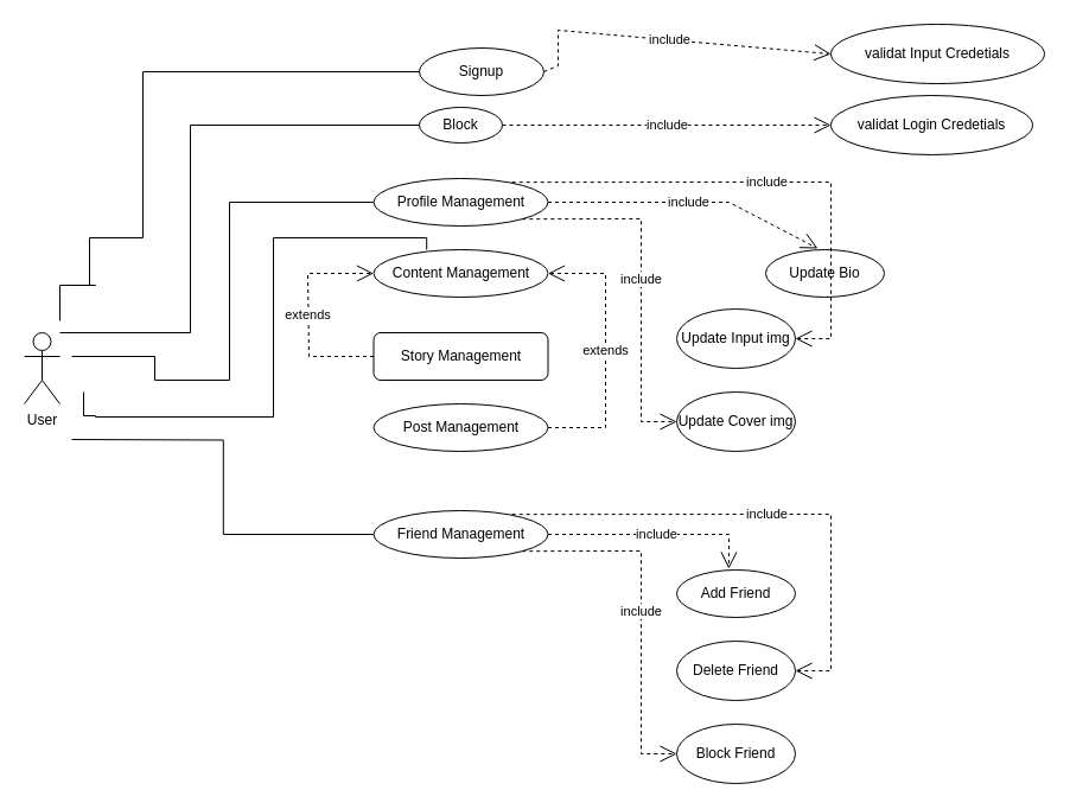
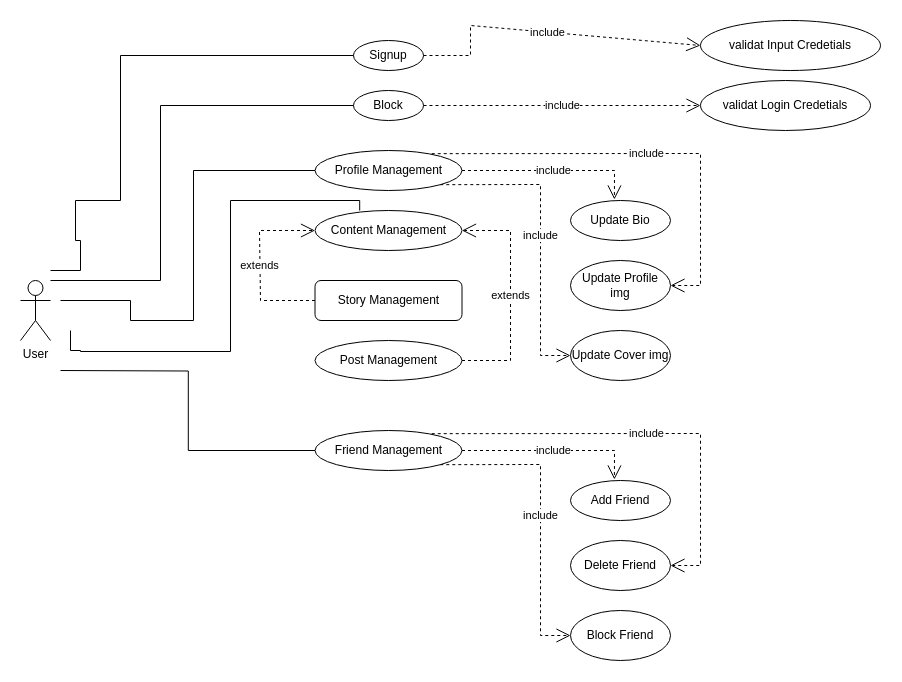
  <mxCell id="0" />
  <mxCell id="1" parent="0" />
  <mxCell id="2" value="User" style="shape=umlActor;verticalLabelPosition=bottom;verticalAlign=top;html=1;" vertex="1" parent="1"><mxGeometry x="20" y="280" width="30" height="60" as="geometry" /></mxCell>
- <mxCell id="3" value="Signup" style="ellipse;whiteSpace=wrap;html=1;" vertex="1" parent="1"><mxGeometry x="353" y="40" width="105" height="40" as="geometry" /></mxCell>
+ <mxCell id="3" value="Signup" style="ellipse;whiteSpace=wrap;html=1;" vertex="1" parent="1"><mxGeometry x="353" y="40" width="70" height="30" as="geometry" /></mxCell>
  <mxCell id="4" value="Block" style="ellipse;whiteSpace=wrap;html=1;" vertex="1" parent="1"><mxGeometry x="353" y="90" width="70" height="30" as="geometry" /></mxCell>
  <mxCell id="5" value="include" style="endArrow=open;endSize=12;dashed=1;html=1;rounded=0;exitX=1;exitY=0.5;exitDx=0;exitDy=0;entryX=0;entryY=0.5;entryDx=0;entryDy=0;" edge="1" parent="1" source="4" target="7"><mxGeometry width="160" relative="1" as="geometry"><mxPoint x="500" y="90" as="sourcePoint" /><mxPoint x="470" y="105" as="targetPoint" /></mxGeometry></mxCell>
  <mxCell id="6" value="Profile Management" style="ellipse;whiteSpace=wrap;html=1;" vertex="1" parent="1"><mxGeometry x="314.5" y="150" width="147" height="40" as="geometry" /></mxCell>
  <mxCell id="7" value="validat Login Credetials" style="ellipse;whiteSpace=wrap;html=1;" vertex="1" parent="1"><mxGeometry x="700" y="80" width="170" height="50" as="geometry" /></mxCell>
  <mxCell id="8" value="Content Management" style="ellipse;whiteSpace=wrap;html=1;" vertex="1" parent="1"><mxGeometry x="314.5" y="210" width="147" height="40" as="geometry" /></mxCell>
  <mxCell id="9" value="Story Management" style="whiteSpace=wrap;html=1;rounded=1;" vertex="1" parent="1"><mxGeometry x="314.5" y="280" width="147" height="40" as="geometry" /></mxCell>
  <mxCell id="10" value="Post Management" style="ellipse;whiteSpace=wrap;html=1;" vertex="1" parent="1"><mxGeometry x="314.5" y="340" width="147" height="40" as="geometry" /></mxCell>
  <mxCell id="11" value="extends" style="endArrow=open;endSize=12;dashed=1;html=1;rounded=0;exitX=0;exitY=0.5;exitDx=0;exitDy=0;entryX=0;entryY=0.5;entryDx=0;entryDy=0;" edge="1" parent="1" source="9" target="8"><mxGeometry width="160" relative="1" as="geometry"><mxPoint x="220" y="290" as="sourcePoint" /><mxPoint x="220" y="360" as="targetPoint" /><Array as="points"><mxPoint x="260" y="300" /><mxPoint x="259" y="230" /></Array></mxGeometry></mxCell>
  <mxCell id="12" value="extends" style="endArrow=open;endSize=12;dashed=1;html=1;rounded=0;exitX=1;exitY=0.5;exitDx=0;exitDy=0;" edge="1" parent="1" source="10" target="8"><mxGeometry width="160" relative="1" as="geometry"><mxPoint x="566" y="290" as="sourcePoint" /><mxPoint x="566" y="220" as="targetPoint" /><Array as="points"><mxPoint x="510" y="360" /><mxPoint x="510" y="230" /></Array></mxGeometry></mxCell>
- <mxCell id="13" value="Update Bio" style="ellipse;whiteSpace=wrap;html=1;" vertex="1" parent="1"><mxGeometry x="645" y="210" width="100" height="40" as="geometry" /></mxCell>
- <mxCell id="14" value="Update Input img" style="ellipse;whiteSpace=wrap;html=1;" vertex="1" parent="1"><mxGeometry x="570" y="260" width="100" height="50" as="geometry" /></mxCell>
+ <mxCell id="13" value="Update Bio" style="ellipse;whiteSpace=wrap;html=1;" vertex="1" parent="1"><mxGeometry x="570" y="200" width="100" height="40" as="geometry" /></mxCell>
+ <mxCell id="14" value="Update Profile img" style="ellipse;whiteSpace=wrap;html=1;" vertex="1" parent="1"><mxGeometry x="570" y="260" width="100" height="50" as="geometry" /></mxCell>
  <mxCell id="15" value="Update Cover img" style="ellipse;whiteSpace=wrap;html=1;" vertex="1" parent="1"><mxGeometry x="570" y="330" width="100" height="50" as="geometry" /></mxCell>
  <mxCell id="16" value="include" style="endArrow=open;endSize=12;dashed=1;html=1;rounded=0;exitX=1;exitY=0.5;exitDx=0;exitDy=0;entryX=0.439;entryY=-0.026;entryDx=0;entryDy=0;entryPerimeter=0;" edge="1" parent="1" source="6" target="13"><mxGeometry width="160" relative="1" as="geometry"><mxPoint x="433" y="125" as="sourcePoint" /><mxPoint x="710" y="125" as="targetPoint" /><Array as="points"><mxPoint x="614" y="170" /></Array></mxGeometry></mxCell>
  <mxCell id="17" value="include" style="endArrow=open;endSize=12;dashed=1;html=1;rounded=0;exitX=0.794;exitY=0.079;exitDx=0;exitDy=0;entryX=1;entryY=0.5;entryDx=0;entryDy=0;exitPerimeter=0;" edge="1" parent="1" source="6" target="14"><mxGeometry width="160" relative="1" as="geometry"><mxPoint x="471" y="180" as="sourcePoint" /><mxPoint x="624" y="209" as="targetPoint" /><Array as="points"><mxPoint x="700" y="153" /><mxPoint x="700" y="285" /></Array></mxGeometry></mxCell>
  <mxCell id="18" value="include" style="endArrow=open;endSize=12;dashed=1;html=1;rounded=0;exitX=1;exitY=1;exitDx=0;exitDy=0;entryX=0;entryY=0.5;entryDx=0;entryDy=0;" edge="1" parent="1" source="6" target="15"><mxGeometry width="160" relative="1" as="geometry"><mxPoint x="433" y="125" as="sourcePoint" /><mxPoint x="710" y="125" as="targetPoint" /><Array as="points"><mxPoint x="540" y="184" /><mxPoint x="540" y="355" /></Array></mxGeometry></mxCell>
  <mxCell id="19" value="Friend Management" style="ellipse;whiteSpace=wrap;html=1;" vertex="1" parent="1"><mxGeometry x="314.5" y="430" width="147" height="40" as="geometry" /></mxCell>
  <mxCell id="20" value="Add Friend" style="ellipse;whiteSpace=wrap;html=1;" vertex="1" parent="1"><mxGeometry x="570" y="480" width="100" height="40" as="geometry" /></mxCell>
  <mxCell id="21" value="Delete Friend" style="ellipse;whiteSpace=wrap;html=1;" vertex="1" parent="1"><mxGeometry x="570" y="540" width="100" height="50" as="geometry" /></mxCell>
  <mxCell id="22" value="Block Friend" style="ellipse;whiteSpace=wrap;html=1;" vertex="1" parent="1"><mxGeometry x="570" y="610" width="100" height="50" as="geometry" /></mxCell>
  <mxCell id="23" value="include" style="endArrow=open;endSize=12;dashed=1;html=1;rounded=0;exitX=1;exitY=0.5;exitDx=0;exitDy=0;entryX=0.439;entryY=-0.026;entryDx=0;entryDy=0;entryPerimeter=0;" edge="1" source="19" target="20" parent="1"><mxGeometry width="160" relative="1" as="geometry"><mxPoint x="433" y="405" as="sourcePoint" /><mxPoint x="710" y="405" as="targetPoint" /><Array as="points"><mxPoint x="614" y="450" /></Array></mxGeometry></mxCell>
  <mxCell id="24" value="include" style="endArrow=open;endSize=12;dashed=1;html=1;rounded=0;exitX=0.794;exitY=0.079;exitDx=0;exitDy=0;entryX=1;entryY=0.5;entryDx=0;entryDy=0;exitPerimeter=0;" edge="1" source="19" target="21" parent="1"><mxGeometry width="160" relative="1" as="geometry"><mxPoint x="471" y="460" as="sourcePoint" /><mxPoint x="624" y="489" as="targetPoint" /><Array as="points"><mxPoint x="700" y="433" /><mxPoint x="700" y="565" /></Array></mxGeometry></mxCell>
  <mxCell id="25" value="include" style="endArrow=open;endSize=12;dashed=1;html=1;rounded=0;exitX=1;exitY=1;exitDx=0;exitDy=0;entryX=0;entryY=0.5;entryDx=0;entryDy=0;" edge="1" source="19" target="22" parent="1"><mxGeometry width="160" relative="1" as="geometry"><mxPoint x="433" y="405" as="sourcePoint" /><mxPoint x="710" y="405" as="targetPoint" /><Array as="points"><mxPoint x="540" y="464" /><mxPoint x="540" y="635" /></Array></mxGeometry></mxCell>
  <mxCell id="26" value="" style="endArrow=none;html=1;edgeStyle=orthogonalEdgeStyle;rounded=0;entryX=0;entryY=0.5;entryDx=0;entryDy=0;" edge="1" parent="1" target="3"><mxGeometry relative="1" as="geometry"><mxPoint x="50" y="270" as="sourcePoint" /><mxPoint x="200" y="180" as="targetPoint" /><Array as="points"><mxPoint x="80" y="240" /><mxPoint x="75" y="240" /><mxPoint x="75" y="200" /><mxPoint x="120" y="200" /><mxPoint x="120" y="55" /></Array></mxGeometry></mxCell>
  <mxCell id="27" value="" style="endArrow=none;html=1;edgeStyle=orthogonalEdgeStyle;rounded=0;entryX=0;entryY=0.5;entryDx=0;entryDy=0;" edge="1" parent="1" source="2" target="4"><mxGeometry relative="1" as="geometry"><mxPoint x="110" y="-10" as="sourcePoint" /><mxPoint x="250" y="-10" as="targetPoint" /><Array as="points"><mxPoint x="160" y="280" /><mxPoint x="160" y="105" /></Array></mxGeometry></mxCell>
  <mxCell id="28" value="" style="endArrow=none;html=1;edgeStyle=orthogonalEdgeStyle;rounded=0;entryX=0;entryY=0.5;entryDx=0;entryDy=0;" edge="1" parent="1" target="6"><mxGeometry relative="1" as="geometry"><mxPoint x="60" y="300" as="sourcePoint" /><mxPoint x="210" y="420" as="targetPoint" /><Array as="points"><mxPoint x="130" y="300" /><mxPoint x="130" y="320" /><mxPoint x="193" y="320" /><mxPoint x="193" y="170" /></Array></mxGeometry></mxCell>
  <mxCell id="29" value="" style="endArrow=none;html=1;edgeStyle=orthogonalEdgeStyle;rounded=0;entryX=0.304;entryY=0;entryDx=0;entryDy=0;entryPerimeter=0;" edge="1" parent="1" target="8"><mxGeometry relative="1" as="geometry"><mxPoint x="70" y="330" as="sourcePoint" /><mxPoint x="194" y="440" as="targetPoint" /><Array as="points"><mxPoint x="80" y="350" /><mxPoint x="80" y="351" /><mxPoint x="230" y="351" /><mxPoint x="230" y="200" /><mxPoint x="359" y="200" /></Array></mxGeometry></mxCell>
  <mxCell id="30" value="" style="endArrow=none;html=1;edgeStyle=orthogonalEdgeStyle;rounded=0;entryX=0;entryY=0.5;entryDx=0;entryDy=0;" edge="1" parent="1" target="19"><mxGeometry relative="1" as="geometry"><mxPoint x="60" y="370" as="sourcePoint" /><mxPoint x="240" y="480" as="targetPoint" /></mxGeometry></mxCell>
  <mxCell id="31" value="validat Input Credetials" style="ellipse;whiteSpace=wrap;html=1;" vertex="1" parent="1"><mxGeometry x="700" y="20" width="180" height="50" as="geometry" /></mxCell>
  <mxCell id="32" value="include" style="endArrow=open;endSize=12;dashed=1;html=1;rounded=0;exitX=1;exitY=0.5;exitDx=0;exitDy=0;entryX=0;entryY=0.5;entryDx=0;entryDy=0;" edge="1" parent="1" source="3" target="31"><mxGeometry width="160" relative="1" as="geometry"><mxPoint x="433" y="115" as="sourcePoint" /><mxPoint x="630" y="0" as="targetPoint" /><Array as="points"><mxPoint x="470" y="55" /><mxPoint x="470" y="25" /></Array></mxGeometry></mxCell>
